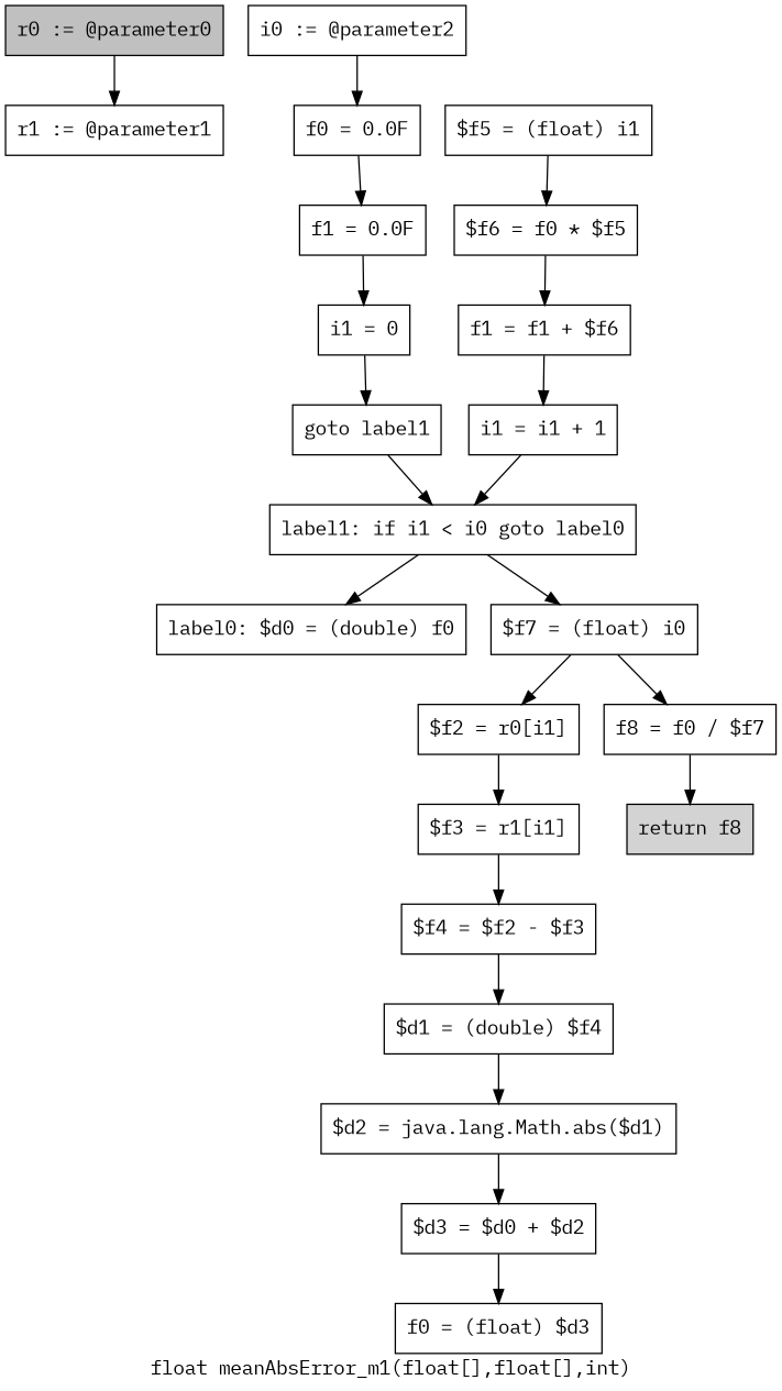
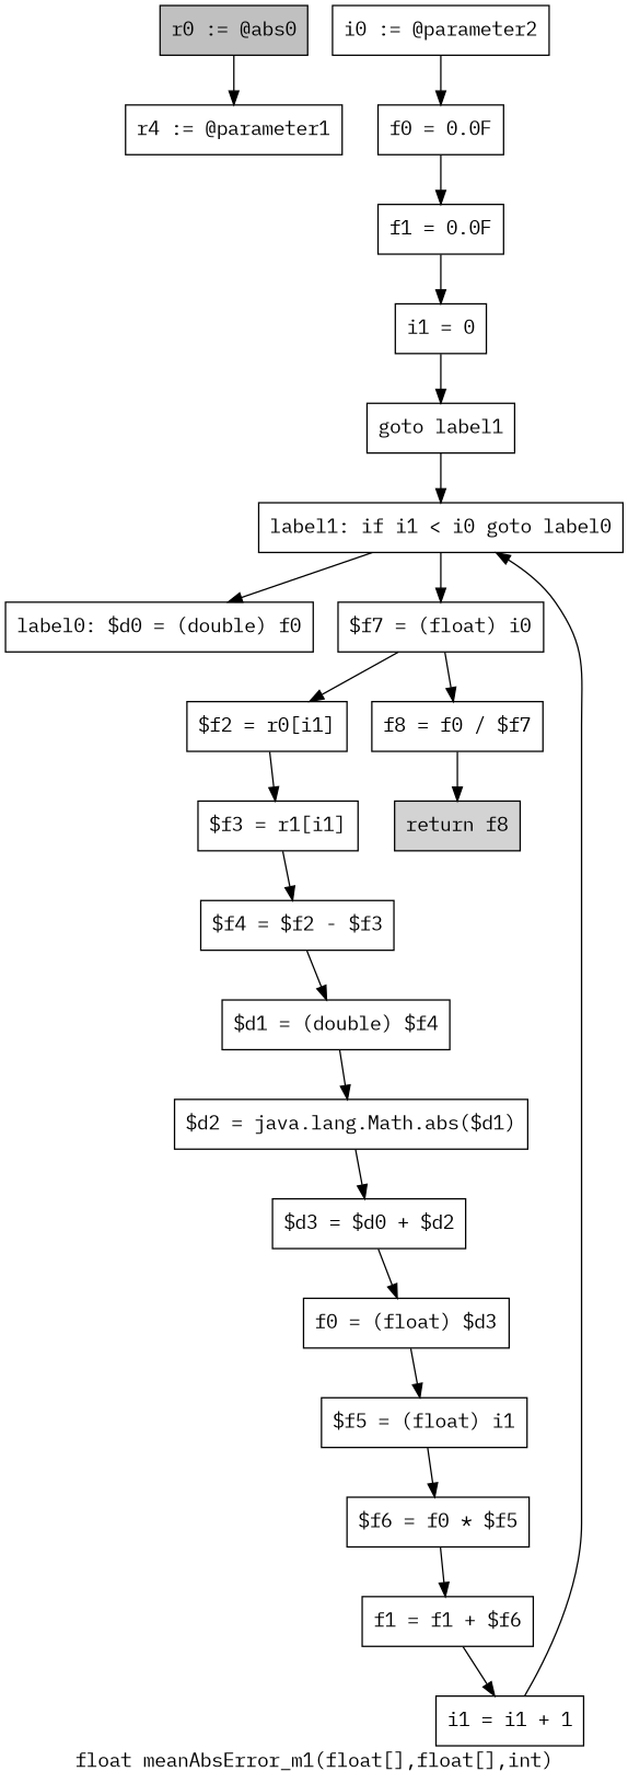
  digraph {
    fontname="IBM Plex Mono"
    label="float meanAbsError_m1(float[],float[],int)"
    node [fontname="IBM Plex Mono" shape=box]
    edge [fontname="IBM Plex Mono"]
-   n1 [fillcolor=gray label="r0 := @parameter0" style=filled]
-   n2 [label="r1 := @parameter1"]
+   n1 [fillcolor=gray label="r0 := @abs0" style=filled]
+   n2 [label="r4 := @parameter1"]
    n3 [label="i0 := @parameter2"]
    n4 [label="f0 = 0.0F"]
    n5 [label="f1 = 0.0F"]
    n6 [label="i1 = 0"]
    n7 [label="goto label1"]
    n8 [label="label1: if i1 < i0 goto label0"]
    n9 [label="label0: $d0 = (double) f0"]
    n10 [label="$f7 = (float) i0"]
    n11 [label="$f2 = r0[i1]"]
    n12 [label="f8 = f0 / $f7"]
    n13 [label="$f3 = r1[i1]"]
    n14 [label="$f4 = $f2 - $f3"]
    n15 [label="$d1 = (double) $f4"]
    n16 [label="$d2 = java.lang.Math.abs($d1)"]
    n17 [label="$d3 = $d0 + $d2"]
    n18 [label="f0 = (float) $d3"]
    n19 [label="$f5 = (float) i1"]
    n20 [label="$f6 = f0 * $f5"]
    n21 [label="f1 = f1 + $f6"]
    n22 [label="i1 = i1 + 1"]
    n23 [fillcolor=lightgray label="return f8" style=filled]
    n1 -> n2
    n3 -> n4
    n4 -> n5
    n5 -> n6
    n6 -> n7
    n7 -> n8
    n8 -> n9
    n8 -> n10
    n10 -> n11
    n10 -> n12
    n11 -> n13
    n12 -> n23
    n13 -> n14
    n14 -> n15
    n15 -> n16
    n16 -> n17
    n17 -> n18
+   n18 -> n19
    n19 -> n20
    n20 -> n21
    n21 -> n22
    n22 -> n8
  }
